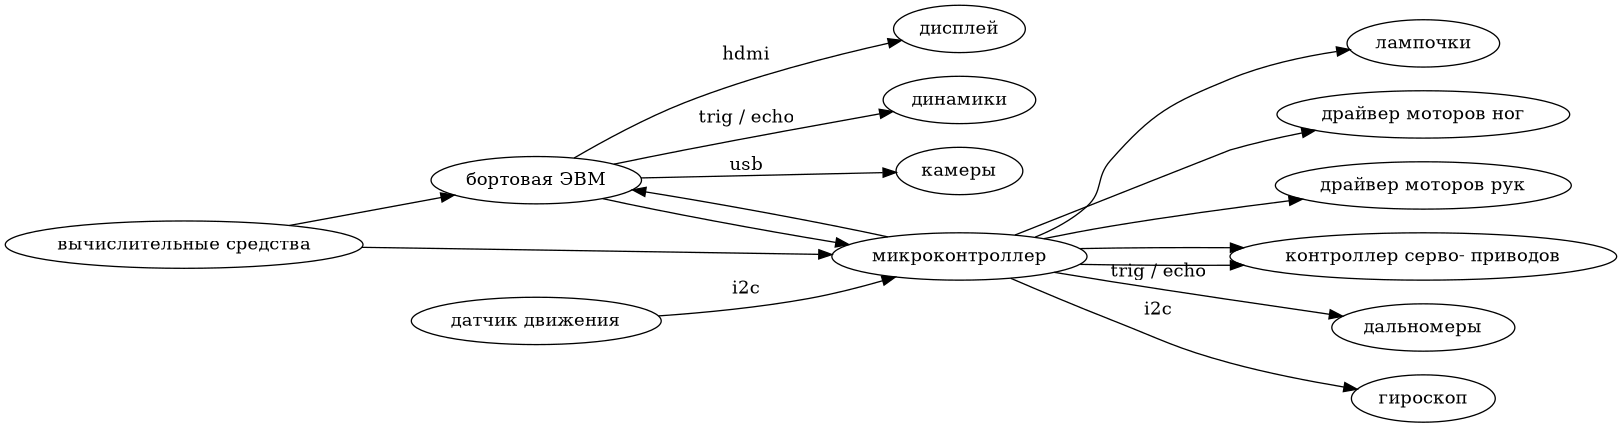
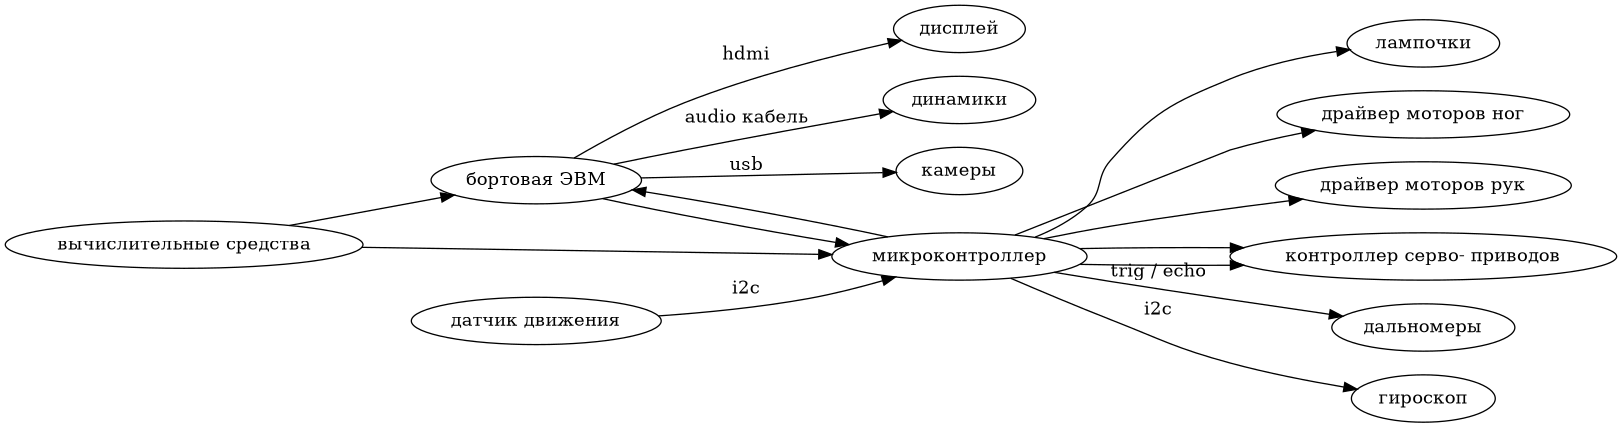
  digraph {
    rankdir=LR
    "вычислительные средства"
    "бортовая ЭВМ"
    "микроконтроллер"
    "камеры"
    "дисплей"
    "динамики"
    "лампочки"
    "драйвер моторов ног"
    "драйвер моторов рук"
    "контроллер серво- приводов"
    "дальномеры"
    "гироскоп"
    "датчик движения"
    "вычислительные средства" -> "бортовая ЭВМ"
    "вычислительные средства" -> "микроконтроллер"
    "бортовая ЭВМ" -> "микроконтроллер"
    "бортовая ЭВМ" -> "камеры" [label=usb]
    "бортовая ЭВМ" -> "дисплей" [label=hdmi]
-   "бортовая ЭВМ" -> "динамики" [label="trig / echo"]
+   "бортовая ЭВМ" -> "динамики" [label="audio кабель"]
    "микроконтроллер" -> "бортовая ЭВМ"
    "микроконтроллер" -> "лампочки"
    "микроконтроллер" -> "драйвер моторов ног"
    "микроконтроллер" -> "драйвер моторов рук"
    "микроконтроллер" -> "контроллер серво- приводов"
    "микроконтроллер" -> "контроллер серво- приводов"
    "микроконтроллер" -> "дальномеры" [label="trig / echo"]
    "микроконтроллер" -> "гироскоп" [label=i2c]
    "датчик движения" -> "микроконтроллер" [label=i2c]
  }
